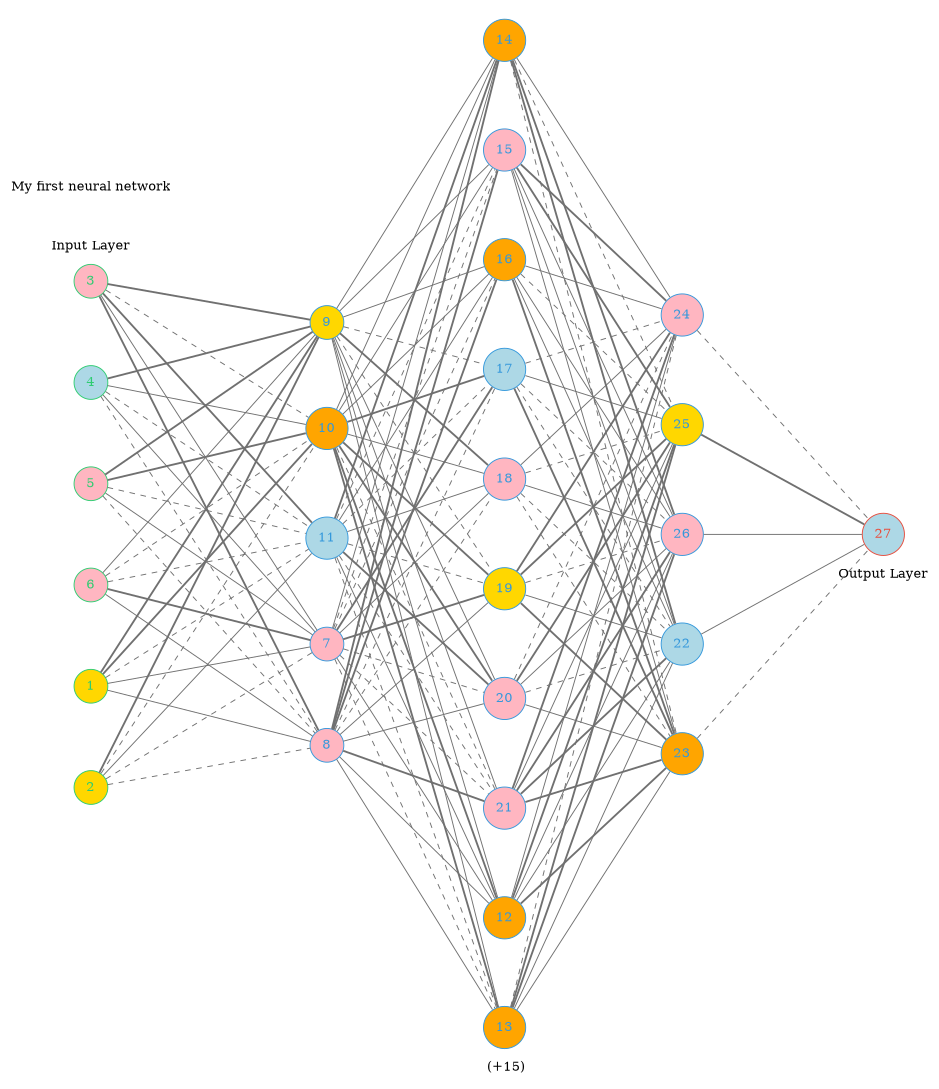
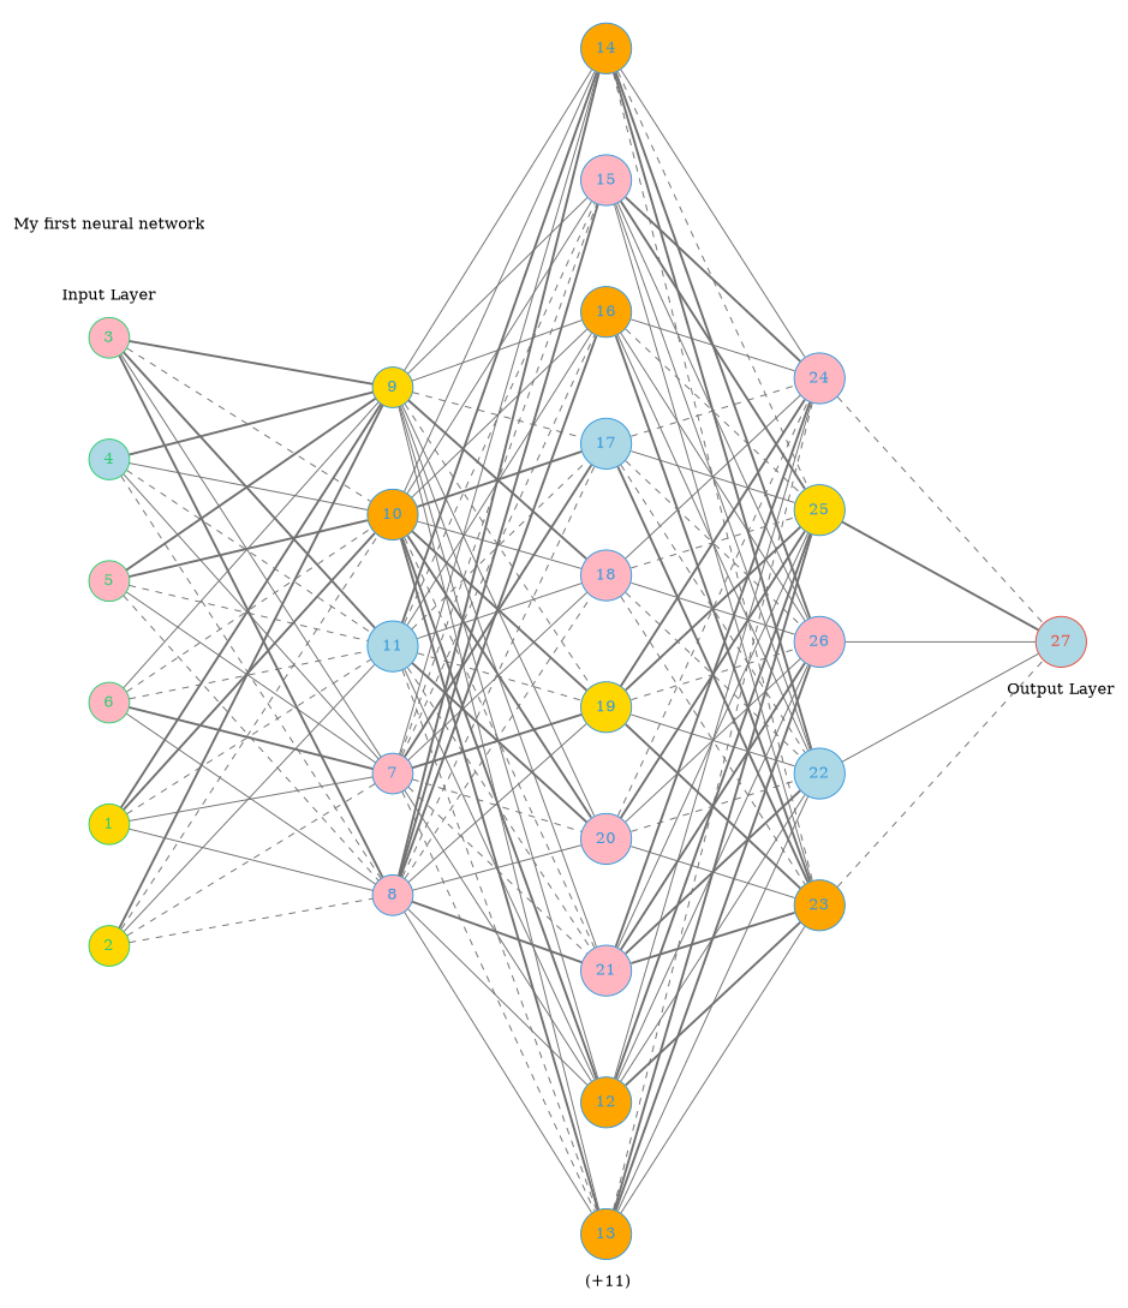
  digraph {
    arrowShape=none
    nodesep=1
    ranksep=2
    splines=false
    rankdir=LR
    node [color="#3498db" fontcolor="#3498db" shape=circle style=filled fillcolor=lightpink]
    edge [arrowhead=none color="#707070" style=solid]
    1 [color="#2ecc71" fontcolor="#2ecc71" fillcolor=gold]
    2 [color="#2ecc71" fontcolor="#2ecc71" fillcolor=gold]
    3 [color="#2ecc71" fontcolor="#2ecc71"]
    4 [color="#2ecc71" fontcolor="#2ecc71" fillcolor=lightblue]
    5 [color="#2ecc71" fontcolor="#2ecc71"]
    6 [color="#2ecc71" fontcolor="#2ecc71"]
    7
    8
    9 [fillcolor=gold]
    10 [fillcolor=orange]
    11 [fillcolor=lightblue]
    12 [fillcolor=orange]
    13 [fillcolor=orange]
    14 [fillcolor=orange]
    15
    16 [fillcolor=orange]
    17 [fillcolor=lightblue]
    18
    19 [fillcolor=gold]
    20
    21
    22 [fillcolor=lightblue]
    23 [fillcolor=orange]
    24
    25 [fillcolor=gold]
    26
    27 [color="#e74c3c" fontcolor="#e74c3c" fillcolor=lightblue]
    subgraph cluster_1 {
      color=white
      label="My first neural network\n\n\n\nInput Layer"
      rank=same
      1
      2
      3
      4
      5
      6
    }
    subgraph cluster_2 {
      color=white
      labeljust=right
      labelloc=b
      rank=same
      7
      8
      9
      10
      11
    }
    subgraph cluster_3 {
      color=white
-     label=" (+15)"
+     label=" (+11)"
      labeljust=right
      labelloc=b
      rank=same
      12
      13
      14
      15
      16
      17
      18
      19
      20
      21
    }
    subgraph cluster_4 {
      color=white
      labeljust=right
      labelloc=b
      rank=same
      22
      23
      24
      25
      26
    }
    subgraph cluster_5 {
      color=white
      label="Output Layer"
      labeljust=1
      labelloc=bottom
      rank=same
      27
    }
    1 -> 7
    1 -> 8
    1 -> 9 [style=bold]
    1 -> 10 [style=bold]
    1 -> 11 [style=dashed]
    2 -> 7 [style=dashed]
    2 -> 8 [style=dashed]
    2 -> 9 [style=bold]
    2 -> 10 [style=dashed]
    2 -> 11
    3 -> 7
    3 -> 8 [style=bold]
    3 -> 9 [style=bold]
    3 -> 10 [style=dashed]
    3 -> 11 [style=bold]
    4 -> 7
    4 -> 8 [style=dashed]
    4 -> 9 [style=bold]
    4 -> 10
    4 -> 11 [style=dashed]
    5 -> 7
    5 -> 8 [style=dashed]
    5 -> 9 [style=bold]
    5 -> 10 [style=bold]
    5 -> 11 [style=dashed]
    6 -> 7 [style=bold]
    6 -> 8
    6 -> 9
    6 -> 10 [style=dashed]
    6 -> 11 [style=dashed]
    7 -> 12
    7 -> 13 [style=dashed]
    7 -> 14
    7 -> 15 [style=dashed]
    7 -> 16 [style=dashed]
    7 -> 17 [style=bold]
    7 -> 18
    7 -> 19 [style=bold]
    7 -> 20 [style=dashed]
    7 -> 21 [style=dashed]
    8 -> 12
    8 -> 13
    8 -> 14 [style=bold]
    8 -> 15 [style=bold]
    8 -> 16 [style=bold]
    8 -> 17 [style=dashed]
    8 -> 18 [style=dashed]
    8 -> 19
    8 -> 20
    8 -> 21 [style=bold]
    9 -> 12
    9 -> 13
    9 -> 14
    9 -> 15
    9 -> 16
    9 -> 17 [style=dashed]
    9 -> 18 [style=bold]
    9 -> 19 [style=dashed]
    9 -> 20
    9 -> 21
    10 -> 12 [style=bold]
    10 -> 13 [style=bold]
    10 -> 14
    10 -> 15
    10 -> 16
    10 -> 17 [style=bold]
    10 -> 18
    10 -> 19 [style=bold]
    10 -> 20 [style=bold]
    10 -> 21 [style=dashed]
    11 -> 12
    11 -> 13 [style=dashed]
    11 -> 14 [style=bold]
    11 -> 15 [style=dashed]
    11 -> 16
    11 -> 17 [style=dashed]
    11 -> 18
    11 -> 19 [style=dashed]
    11 -> 20 [style=bold]
    11 -> 21 [style=dashed]
    12 -> 22
    12 -> 23 [style=bold]
    12 -> 24
    12 -> 25 [style=bold]
    12 -> 26
    13 -> 22
    13 -> 23
    13 -> 24 [style=dashed]
    13 -> 25 [style=bold]
    13 -> 26 [style=bold]
    14 -> 22 [style=bold]
    14 -> 23 [style=dashed]
    14 -> 24
    14 -> 25 [style=dashed]
    14 -> 26 [style=bold]
    15 -> 22
    15 -> 23
    15 -> 24 [style=bold]
    15 -> 25 [style=bold]
    15 -> 26
    16 -> 22
    16 -> 23 [style=bold]
    16 -> 24
    16 -> 25 [style=dashed]
    16 -> 26
    17 -> 22 [style=dashed]
    17 -> 23 [style=bold]
    17 -> 24 [style=dashed]
    17 -> 25
    17 -> 26 [style=dashed]
    18 -> 22 [style=dashed]
    18 -> 23 [style=dashed]
    18 -> 24
    18 -> 25 [style=dashed]
    18 -> 26
    19 -> 22
    19 -> 23 [style=bold]
    19 -> 24 [style=bold]
    19 -> 25 [style=bold]
    19 -> 26 [style=dashed]
    20 -> 22 [style=dashed]
    20 -> 23
    20 -> 24 [style=dashed]
    20 -> 25 [style=bold]
    20 -> 26
    21 -> 22 [style=bold]
    21 -> 23 [style=bold]
    21 -> 24 [style=bold]
    21 -> 25
    21 -> 26 [style=bold]
    22 -> 27
    23 -> 27 [style=dashed]
    24 -> 27 [style=dashed]
    25 -> 27 [style=bold]
    26 -> 27
  }
